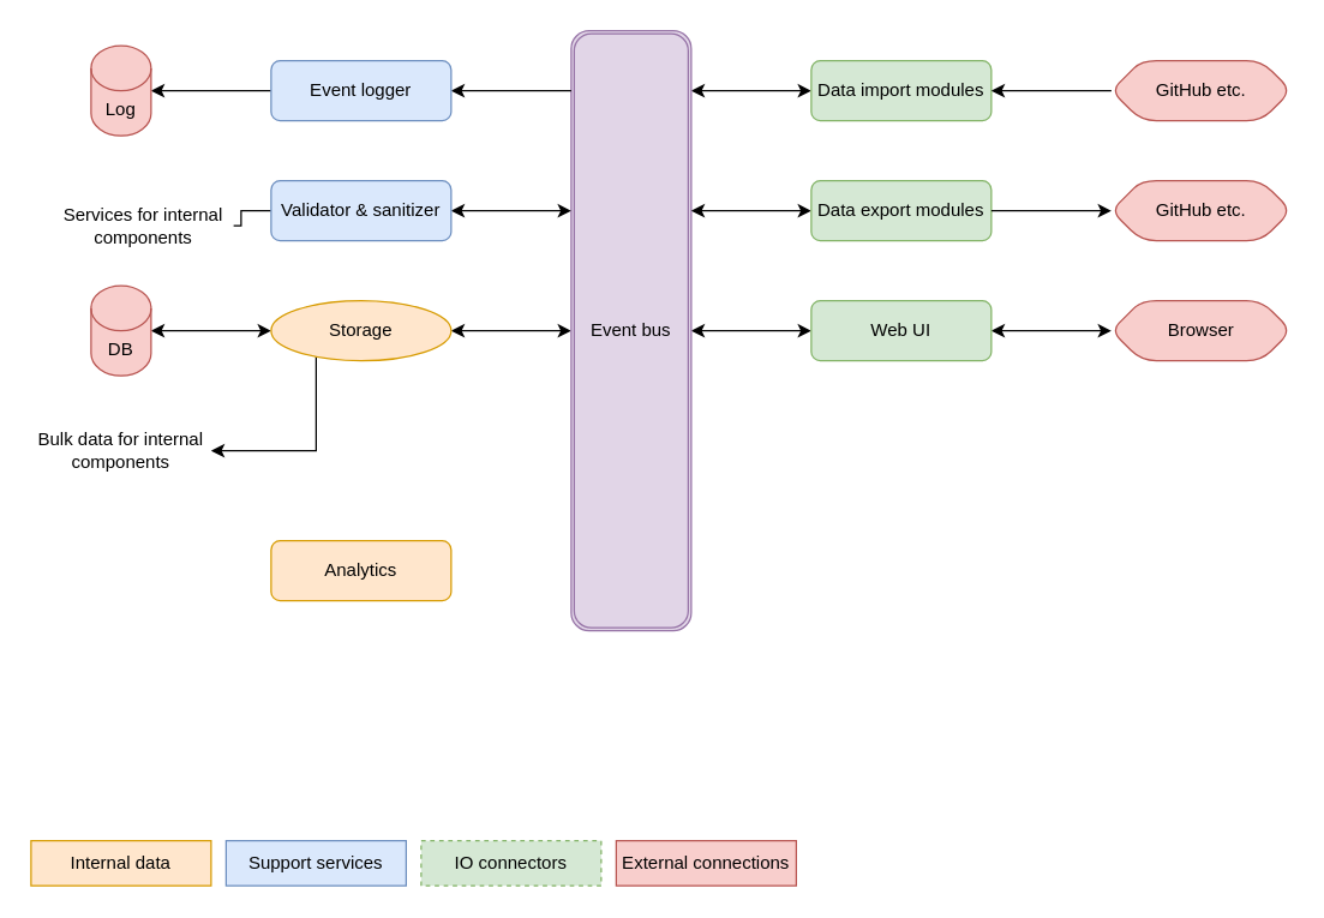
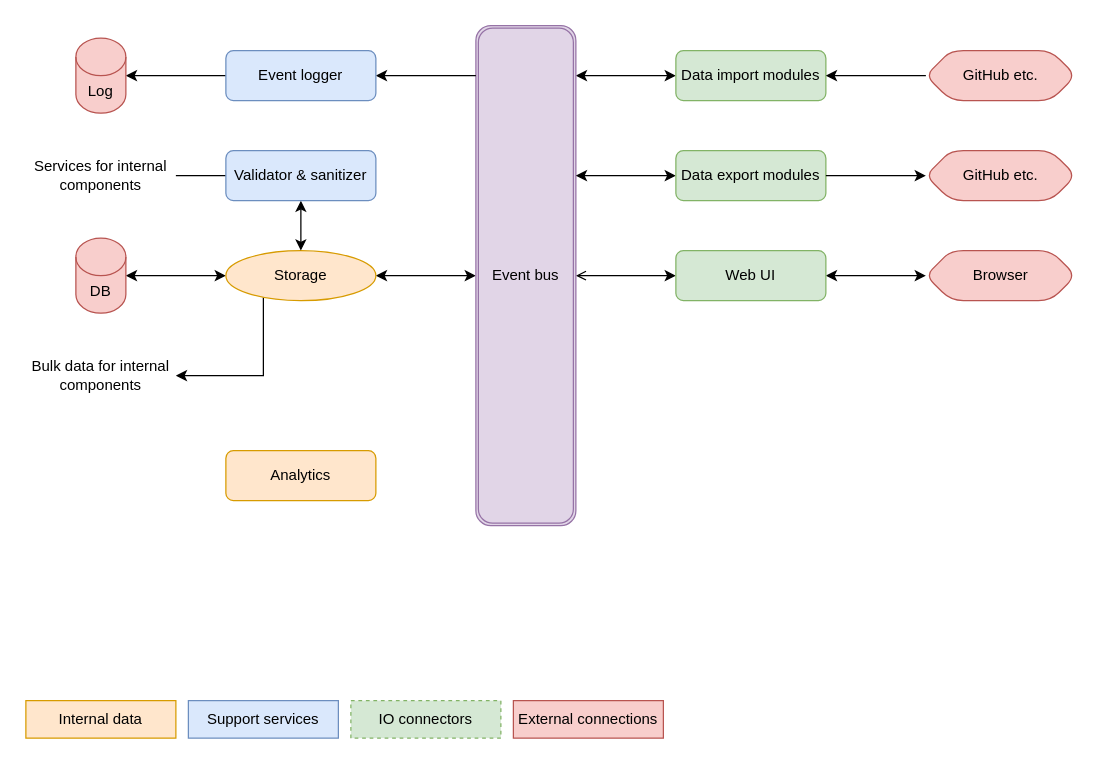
  <mxCell id="0" />
  <mxCell id="1" parent="0" />
- <mxCell id="2" style="rounded=0;orthogonalLoop=1;jettySize=auto;html=1;edgeStyle=elbowEdgeStyle;elbow=vertical;endArrow=classic;endFill=1;startArrow=classic;startFill=1;" edge="1" parent="1" source="4" target="13"><mxGeometry relative="1" as="geometry"><mxPoint x="320" y="490" as="targetPoint" /></mxGeometry></mxCell>
+ <mxCell id="2" style="rounded=0;orthogonalLoop=1;jettySize=auto;html=1;edgeStyle=elbowEdgeStyle;elbow=vertical;endArrow=open;endFill=1;startArrow=classic;startFill=1;" edge="1" parent="1" source="4" target="13"><mxGeometry relative="1" as="geometry"><mxPoint x="320" y="490" as="targetPoint" /></mxGeometry></mxCell>
  <mxCell id="3" style="edgeStyle=orthogonalEdgeStyle;rounded=0;orthogonalLoop=1;jettySize=auto;html=1;startArrow=classic;startFill=1;" edge="1" parent="1" source="4" target="14"><mxGeometry relative="1" as="geometry" /></mxCell>
  <mxCell id="4" value="Web UI" style="rounded=1;whiteSpace=wrap;html=1;fillColor=#d5e8d4;strokeColor=#82b366;" vertex="1" parent="1"><mxGeometry x="540" y="200" width="120" height="40" as="geometry" /></mxCell>
  <mxCell id="5" style="edgeStyle=elbowEdgeStyle;rounded=0;orthogonalLoop=1;jettySize=auto;html=1;elbow=vertical;startArrow=classic;startFill=1;" edge="1" parent="1" source="6"><mxGeometry relative="1" as="geometry"><mxPoint x="460" y="60" as="targetPoint" /></mxGeometry></mxCell>
  <mxCell id="6" value="Data import modules" style="rounded=1;whiteSpace=wrap;html=1;fillColor=#d5e8d4;strokeColor=#82b366;" vertex="1" parent="1"><mxGeometry x="540" y="40" width="120" height="40" as="geometry" /></mxCell>
  <mxCell id="7" style="edgeStyle=orthogonalEdgeStyle;rounded=0;orthogonalLoop=1;jettySize=auto;html=1;" edge="1" parent="1" source="8" target="6"><mxGeometry relative="1" as="geometry" /></mxCell>
  <mxCell id="8" value="GitHub etc." style="rounded=1;whiteSpace=wrap;html=1;shape=hexagon;perimeter=hexagonPerimeter2;fixedSize=1;fillColor=#f8cecc;strokeColor=#b85450;" vertex="1" parent="1"><mxGeometry x="740" y="40" width="120" height="40" as="geometry" /></mxCell>
  <mxCell id="9" style="edgeStyle=orthogonalEdgeStyle;rounded=0;orthogonalLoop=1;jettySize=auto;html=1;startArrow=classic;startFill=1;" edge="1" parent="1" source="12" target="15"><mxGeometry relative="1" as="geometry" /></mxCell>
  <mxCell id="10" style="edgeStyle=elbowEdgeStyle;rounded=0;orthogonalLoop=1;jettySize=auto;html=1;startArrow=classic;startFill=1;elbow=vertical;" edge="1" parent="1" source="12" target="13"><mxGeometry relative="1" as="geometry" /></mxCell>
  <mxCell id="11" style="edgeStyle=orthogonalEdgeStyle;rounded=0;orthogonalLoop=1;jettySize=auto;html=1;" edge="1" parent="1" source="12" target="33"><mxGeometry relative="1" as="geometry"><Array as="points"><mxPoint x="210" y="300" /></Array></mxGeometry></mxCell>
  <mxCell id="12" value="Storage" style="ellipse;whiteSpace=wrap;html=1;fillColor=#ffe6cc;strokeColor=#d79b00;" vertex="1" parent="1"><mxGeometry x="180" y="200" width="120" height="40" as="geometry" /></mxCell>
  <mxCell id="13" value="Event bus" style="shape=ext;double=1;rounded=1;whiteSpace=wrap;html=1;fillColor=#e1d5e7;strokeColor=#9673a6;" vertex="1" parent="1"><mxGeometry x="380" y="20" width="80" height="400" as="geometry" /></mxCell>
  <mxCell id="14" value="Browser" style="rounded=1;whiteSpace=wrap;html=1;shape=hexagon;perimeter=hexagonPerimeter2;fixedSize=1;fillColor=#f8cecc;strokeColor=#b85450;" vertex="1" parent="1"><mxGeometry x="740" y="200" width="120" height="40" as="geometry" /></mxCell>
  <mxCell id="15" value="DB" style="shape=cylinder3;whiteSpace=wrap;html=1;boundedLbl=1;backgroundOutline=1;size=15;fillColor=#f8cecc;strokeColor=#b85450;" vertex="1" parent="1"><mxGeometry x="60" y="190" width="40" height="60" as="geometry" /></mxCell>
  <mxCell id="16" style="edgeStyle=elbowEdgeStyle;rounded=0;orthogonalLoop=1;jettySize=auto;html=1;endArrow=none;endFill=0;startArrow=classic;startFill=1;elbow=vertical;" edge="1" parent="1" source="18"><mxGeometry relative="1" as="geometry"><mxPoint x="380" y="60" as="targetPoint" /></mxGeometry></mxCell>
  <mxCell id="17" style="edgeStyle=orthogonalEdgeStyle;rounded=0;orthogonalLoop=1;jettySize=auto;html=1;" edge="1" parent="1" source="18"><mxGeometry relative="1" as="geometry"><mxPoint x="100" y="60" as="targetPoint" /></mxGeometry></mxCell>
  <mxCell id="18" value="Event logger" style="rounded=1;whiteSpace=wrap;html=1;fillColor=#dae8fc;strokeColor=#6c8ebf;" vertex="1" parent="1"><mxGeometry x="180" y="40" width="120" height="40" as="geometry" /></mxCell>
  <mxCell id="19" value="Log" style="shape=cylinder3;whiteSpace=wrap;html=1;boundedLbl=1;backgroundOutline=1;size=15;fillColor=#f8cecc;strokeColor=#b85450;" vertex="1" parent="1"><mxGeometry x="60" y="30" width="40" height="60" as="geometry" /></mxCell>
  <mxCell id="20" value="Analytics" style="rounded=1;whiteSpace=wrap;html=1;fillColor=#ffe6cc;strokeColor=#d79b00;" vertex="1" parent="1"><mxGeometry x="180" y="360" width="120" height="40" as="geometry" /></mxCell>
- <mxCell id="21" style="edgeStyle=elbowEdgeStyle;rounded=0;orthogonalLoop=1;jettySize=auto;html=1;elbow=vertical;startArrow=classic;startFill=1;" edge="1" parent="1" source="23" target="13"><mxGeometry relative="1" as="geometry" /></mxCell>
+ <mxCell id="21" style="edgeStyle=elbowEdgeStyle;rounded=0;orthogonalLoop=1;jettySize=auto;html=1;elbow=vertical;startArrow=classic;startFill=1;" edge="1" parent="1" source="23" target="12"><mxGeometry relative="1" as="geometry" /></mxCell>
  <mxCell id="22" style="edgeStyle=orthogonalEdgeStyle;rounded=0;orthogonalLoop=1;jettySize=auto;html=1;endArrow=none;" edge="1" parent="1" source="23" target="32"><mxGeometry relative="1" as="geometry" /></mxCell>
  <mxCell id="23" value="Validator &amp;amp; sanitizer" style="rounded=1;whiteSpace=wrap;html=1;fillColor=#dae8fc;strokeColor=#6c8ebf;" vertex="1" parent="1"><mxGeometry x="180" y="120" width="120" height="40" as="geometry" /></mxCell>
  <mxCell id="24" style="edgeStyle=elbowEdgeStyle;rounded=0;orthogonalLoop=1;jettySize=auto;html=1;elbow=vertical;startArrow=classic;startFill=1;" edge="1" parent="1" source="25" target="13"><mxGeometry relative="1" as="geometry" /></mxCell>
  <mxCell id="25" value="Data export modules" style="rounded=1;whiteSpace=wrap;html=1;fillColor=#d5e8d4;strokeColor=#82b366;" vertex="1" parent="1"><mxGeometry x="540" y="120" width="120" height="40" as="geometry" /></mxCell>
  <mxCell id="26" style="edgeStyle=orthogonalEdgeStyle;rounded=0;orthogonalLoop=1;jettySize=auto;html=1;startArrow=classic;startFill=1;endArrow=none;endFill=0;" edge="1" parent="1" source="27" target="25"><mxGeometry relative="1" as="geometry" /></mxCell>
  <mxCell id="27" value="GitHub etc." style="rounded=1;whiteSpace=wrap;html=1;shape=hexagon;perimeter=hexagonPerimeter2;fixedSize=1;fillColor=#f8cecc;strokeColor=#b85450;" vertex="1" parent="1"><mxGeometry x="740" y="120" width="120" height="40" as="geometry" /></mxCell>
  <mxCell id="28" value="Internal data" style="rounded=0;whiteSpace=wrap;html=1;fillColor=#ffe6cc;strokeColor=#d79b00;" vertex="1" parent="1"><mxGeometry x="20" y="560" width="120" height="30" as="geometry" /></mxCell>
  <mxCell id="29" value="Support services" style="rounded=0;whiteSpace=wrap;html=1;fillColor=#dae8fc;strokeColor=#6c8ebf;" vertex="1" parent="1"><mxGeometry x="150" y="560" width="120" height="30" as="geometry" /></mxCell>
  <mxCell id="30" value="IO connectors" style="rounded=0;whiteSpace=wrap;html=1;fillColor=#d5e8d4;strokeColor=#82b366;dashed=1;" vertex="1" parent="1"><mxGeometry x="280" y="560" width="120" height="30" as="geometry" /></mxCell>
  <mxCell id="31" value="External connections" style="rounded=0;whiteSpace=wrap;html=1;fillColor=#f8cecc;strokeColor=#b85450;" vertex="1" parent="1"><mxGeometry x="410" y="560" width="120" height="30" as="geometry" /></mxCell>
- <mxCell id="32" value="Services for internal components" style="text;html=1;strokeColor=none;fillColor=none;align=center;verticalAlign=middle;whiteSpace=wrap;rounded=0;" vertex="1" parent="1"><mxGeometry x="35" y="130" width="120" height="40" as="geometry" /></mxCell>
+ <mxCell id="32" value="Services for internal components" style="text;html=1;strokeColor=none;fillColor=none;align=center;verticalAlign=middle;whiteSpace=wrap;rounded=0;" vertex="1" parent="1"><mxGeometry x="20" y="120" width="120" height="40" as="geometry" /></mxCell>
  <mxCell id="33" value="Bulk data for internal components" style="text;html=1;strokeColor=none;fillColor=none;align=center;verticalAlign=middle;whiteSpace=wrap;rounded=0;" vertex="1" parent="1"><mxGeometry x="20" y="280" width="120" height="40" as="geometry" /></mxCell>
